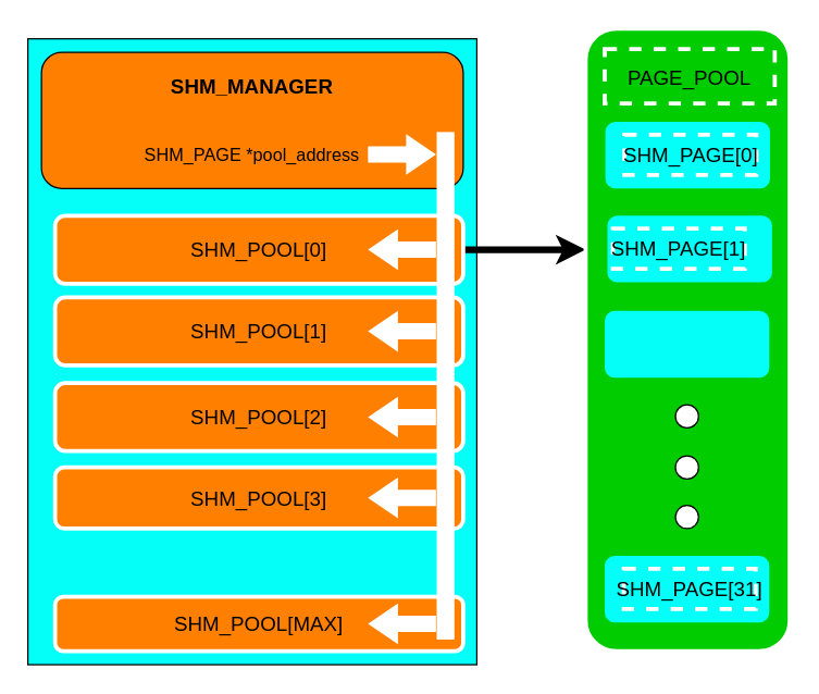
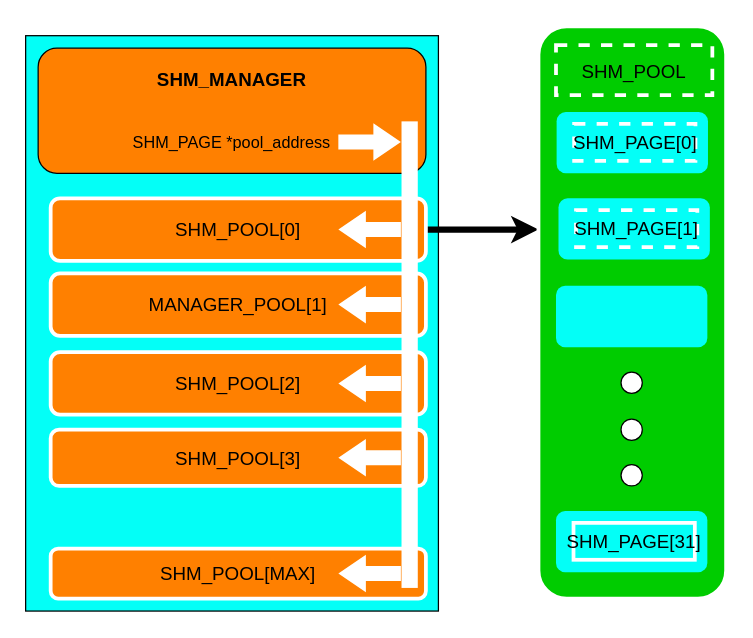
  <mxCell id="0" />
  <mxCell id="1" parent="0" />
  <mxCell id="2" value="" style="rounded=0;whiteSpace=wrap;html=1;shadow=0;glass=0;fillColor=#03FFF7;gradientColor=none;" parent="1" vertex="1"><mxGeometry x="20" y="28" width="330" height="460" as="geometry" /></mxCell>
  <mxCell id="3" value="" style="rounded=1;whiteSpace=wrap;html=1;fillColor=#FF8000;" parent="1" vertex="1"><mxGeometry x="30" y="38" width="310" height="100" as="geometry" /></mxCell>
  <mxCell id="4" value="SHM_MANAGER" style="rounded=0;whiteSpace=wrap;html=1;shadow=0;glass=0;fillColor=#FF8000;gradientColor=none;fontSize=15;strokeColor=none;fontStyle=1" parent="1" vertex="1"><mxGeometry x="85" y="48" width="200" height="30" as="geometry" /></mxCell>
  <mxCell id="5" value="SHM_PAGE *pool_address" style="rounded=0;whiteSpace=wrap;html=1;shadow=0;glass=0;fillColor=#FF8000;gradientColor=none;fontSize=13;strokeColor=none;" parent="1" vertex="1"><mxGeometry x="95" y="98" width="180" height="30" as="geometry" /></mxCell>
  <mxCell id="6" style="edgeStyle=orthogonalEdgeStyle;rounded=0;orthogonalLoop=1;jettySize=auto;html=1;exitX=1;exitY=0.5;exitDx=0;exitDy=0;fontSize=15;strokeWidth=5;" parent="1" edge="1"><mxGeometry relative="1" as="geometry"><mxPoint x="340" y="185" as="sourcePoint" /><mxPoint x="430" y="183" as="targetPoint" /><Array as="points"><mxPoint x="340" y="183" /></Array></mxGeometry></mxCell>
  <mxCell id="7" value="SHM_POOL[0]" style="rounded=1;whiteSpace=wrap;html=1;shadow=0;glass=0;fillColor=#FF8000;gradientColor=none;fontSize=15;strokeColor=#FFFFFF;strokeWidth=3;" parent="1" vertex="1"><mxGeometry x="40" y="158" width="300" height="50" as="geometry" /></mxCell>
- <mxCell id="8" value="SHM_POOL[1]" style="rounded=1;whiteSpace=wrap;html=1;shadow=0;glass=0;fillColor=#FF8000;gradientColor=none;fontSize=15;strokeColor=#FFFFFF;strokeWidth=3;" parent="1" vertex="1"><mxGeometry x="40" y="218" width="300" height="50" as="geometry" /></mxCell>
+ <mxCell id="8" value="MANAGER_POOL[1]" style="rounded=1;whiteSpace=wrap;html=1;shadow=0;glass=0;fillColor=#FF8000;gradientColor=none;fontSize=15;strokeColor=#FFFFFF;strokeWidth=3;" parent="1" vertex="1"><mxGeometry x="40" y="218" width="300" height="50" as="geometry" /></mxCell>
  <mxCell id="9" value="SHM_POOL[2]" style="rounded=1;whiteSpace=wrap;html=1;shadow=0;glass=0;fillColor=#FF8000;gradientColor=none;fontSize=15;strokeColor=#FFFFFF;strokeWidth=3;" parent="1" vertex="1"><mxGeometry x="40" y="281" width="300" height="50" as="geometry" /></mxCell>
  <mxCell id="10" value="SHM_POOL[3]" style="rounded=1;whiteSpace=wrap;html=1;shadow=0;glass=0;fillColor=#FF8000;gradientColor=none;fontSize=15;strokeColor=#FFFFFF;strokeWidth=3;" parent="1" vertex="1"><mxGeometry x="40" y="343" width="300" height="45" as="geometry" /></mxCell>
  <mxCell id="11" value="SHM_POOL[MAX]" style="rounded=1;whiteSpace=wrap;html=1;shadow=0;glass=0;fillColor=#FF8000;gradientColor=none;fontSize=15;strokeColor=#FFFFFF;strokeWidth=3;" parent="1" vertex="1"><mxGeometry x="40" y="438" width="300" height="40" as="geometry" /></mxCell>
  <mxCell id="12" value="" style="html=1;shadow=0;dashed=0;align=center;verticalAlign=middle;shape=mxgraph.arrows2.arrow;dy=0.6;dx=22;notch=0;rounded=1;glass=0;strokeWidth=3;gradientColor=none;fontSize=15;strokeColor=none;fillColor=#FFFFFF;" parent="1" vertex="1"><mxGeometry x="270" y="98" width="50" height="30" as="geometry" /></mxCell>
  <mxCell id="13" value="" style="rounded=0;whiteSpace=wrap;html=1;shadow=0;glass=0;strokeColor=#FFFFFF;strokeWidth=3;fillColor=#FFFFFF;gradientColor=none;fontSize=15;" parent="1" vertex="1"><mxGeometry x="322" y="98" width="10" height="370" as="geometry" /></mxCell>
  <mxCell id="14" value="" style="html=1;shadow=0;dashed=0;align=center;verticalAlign=middle;shape=mxgraph.arrows2.arrow;dy=0.6;dx=22;notch=0;rounded=1;glass=0;strokeWidth=3;gradientColor=none;fontSize=15;strokeColor=none;fillColor=#FFFFFF;rotation=-180;" parent="1" vertex="1"><mxGeometry x="270" y="168" width="50" height="30" as="geometry" /></mxCell>
  <mxCell id="15" value="" style="html=1;shadow=0;dashed=0;align=center;verticalAlign=middle;shape=mxgraph.arrows2.arrow;dy=0.6;dx=22;notch=0;rounded=1;glass=0;strokeWidth=3;gradientColor=none;fontSize=15;strokeColor=none;fillColor=#FFFFFF;rotation=-180;" parent="1" vertex="1"><mxGeometry x="270" y="228" width="50" height="30" as="geometry" /></mxCell>
  <mxCell id="16" value="" style="html=1;shadow=0;dashed=0;align=center;verticalAlign=middle;shape=mxgraph.arrows2.arrow;dy=0.6;dx=22;notch=0;rounded=1;glass=0;strokeWidth=3;gradientColor=none;fontSize=15;strokeColor=none;fillColor=#FFFFFF;rotation=-180;" parent="1" vertex="1"><mxGeometry x="270" y="291" width="50" height="30" as="geometry" /></mxCell>
  <mxCell id="17" value="" style="html=1;shadow=0;dashed=0;align=center;verticalAlign=middle;shape=mxgraph.arrows2.arrow;dy=0.6;dx=22;notch=0;rounded=1;glass=0;strokeWidth=3;gradientColor=none;fontSize=15;strokeColor=none;fillColor=#FFFFFF;rotation=-180;" parent="1" vertex="1"><mxGeometry x="270" y="350.5" width="50" height="30" as="geometry" /></mxCell>
  <mxCell id="18" value="" style="html=1;shadow=0;dashed=0;align=center;verticalAlign=middle;shape=mxgraph.arrows2.arrow;dy=0.6;dx=22;notch=0;rounded=1;glass=0;strokeWidth=3;gradientColor=none;fontSize=15;strokeColor=none;fillColor=#FFFFFF;rotation=-180;" parent="1" vertex="1"><mxGeometry x="270" y="443" width="50" height="30" as="geometry" /></mxCell>
  <mxCell id="19" value="" style="rounded=1;whiteSpace=wrap;html=1;shadow=0;glass=0;strokeColor=#FFFFFF;strokeWidth=3;fillColor=#00CC00;gradientColor=none;fontSize=15;" parent="1" vertex="1"><mxGeometry x="430" y="20.5" width="150" height="457.5" as="geometry" /></mxCell>
- <mxCell id="20" value="PAGE_POOL" style="rounded=0;whiteSpace=wrap;html=1;shadow=0;glass=0;strokeColor=#FFFFFF;strokeWidth=3;gradientColor=none;fontSize=15;fillColor=#00CC00;dashed=1;" parent="1" vertex="1"><mxGeometry x="444" y="35.5" width="125" height="40" as="geometry" /></mxCell>
+ <mxCell id="20" value="SHM_POOL" style="rounded=0;whiteSpace=wrap;html=1;shadow=0;glass=0;strokeColor=#FFFFFF;strokeWidth=3;gradientColor=none;fontSize=15;fillColor=#00CC00;dashed=1;" parent="1" vertex="1"><mxGeometry x="444" y="35.5" width="125" height="40" as="geometry" /></mxCell>
  <mxCell id="21" value="" style="rounded=1;whiteSpace=wrap;html=1;shadow=0;glass=0;gradientColor=none;fontSize=15;strokeWidth=3;fillColor=#03FFF7;strokeColor=none;" parent="1" vertex="1"><mxGeometry x="444.5" y="89" width="121" height="49" as="geometry" /></mxCell>
  <mxCell id="22" value="SHM_PAGE[0]" style="rounded=0;whiteSpace=wrap;html=1;shadow=0;glass=0;dashed=1;strokeColor=#FFFFFF;strokeWidth=3;fillColor=#03FFF7;gradientColor=none;fontSize=15;" parent="1" vertex="1"><mxGeometry x="458.5" y="98.5" width="97" height="29.5" as="geometry" /></mxCell>
  <mxCell id="23" value="" style="ellipse;whiteSpace=wrap;html=1;aspect=fixed;" vertex="1" parent="1"><mxGeometry x="496" y="297" width="17" height="17" as="geometry" /></mxCell>
  <mxCell id="24" value="" style="ellipse;whiteSpace=wrap;html=1;aspect=fixed;" vertex="1" parent="1"><mxGeometry x="496" y="334.5" width="17" height="17" as="geometry" /></mxCell>
  <mxCell id="25" value="" style="ellipse;whiteSpace=wrap;html=1;aspect=fixed;" vertex="1" parent="1"><mxGeometry x="496" y="371" width="17" height="17" as="geometry" /></mxCell>
  <mxCell id="26" value="" style="rounded=1;whiteSpace=wrap;html=1;shadow=0;glass=0;gradientColor=none;fontSize=15;strokeWidth=3;fillColor=#03FFF7;strokeColor=none;" vertex="1" parent="1"><mxGeometry x="446" y="158" width="121" height="49" as="geometry" /></mxCell>
- <mxCell id="27" value="SHM_PAGE[1]" style="rounded=0;whiteSpace=wrap;html=1;shadow=0;glass=0;dashed=1;strokeColor=#FFFFFF;strokeWidth=3;fillColor=#03FFF7;gradientColor=none;fontSize=15;" vertex="1" parent="1"><mxGeometry x="450" y="167.5" width="97" height="29.5" as="geometry" /></mxCell>
+ <mxCell id="27" value="SHM_PAGE[1]" style="rounded=0;whiteSpace=wrap;html=1;shadow=0;glass=0;dashed=1;strokeColor=#FFFFFF;strokeWidth=3;fillColor=#03FFF7;gradientColor=none;fontSize=15;" vertex="1" parent="1"><mxGeometry x="460" y="167.5" width="97" height="29.5" as="geometry" /></mxCell>
  <mxCell id="28" value="" style="rounded=1;whiteSpace=wrap;html=1;shadow=0;glass=0;gradientColor=none;fontSize=15;strokeWidth=3;fillColor=#03FFF7;strokeColor=none;" vertex="1" parent="1"><mxGeometry x="444" y="228" width="121" height="49" as="geometry" /></mxCell>
  <mxCell id="29" value="" style="rounded=1;whiteSpace=wrap;html=1;shadow=0;glass=0;gradientColor=none;fontSize=15;strokeWidth=3;fillColor=#03FFF7;strokeColor=none;" vertex="1" parent="1"><mxGeometry x="444" y="408" width="121" height="49" as="geometry" /></mxCell>
- <mxCell id="30" value="SHM_PAGE[31]" style="rounded=0;whiteSpace=wrap;html=1;shadow=0;glass=0;dashed=1;strokeColor=#FFFFFF;strokeWidth=3;fillColor=#03FFF7;gradientColor=none;fontSize=15;" vertex="1" parent="1"><mxGeometry x="458" y="417.5" width="97" height="29.5" as="geometry" /></mxCell>
+ <mxCell id="30" value="SHM_PAGE[31]" style="rounded=0;whiteSpace=wrap;html=1;shadow=0;glass=0;dashed=0;strokeColor=#FFFFFF;strokeWidth=3;fillColor=#03FFF7;gradientColor=none;fontSize=15;" vertex="1" parent="1"><mxGeometry x="458" y="417.5" width="97" height="29.5" as="geometry" /></mxCell>
